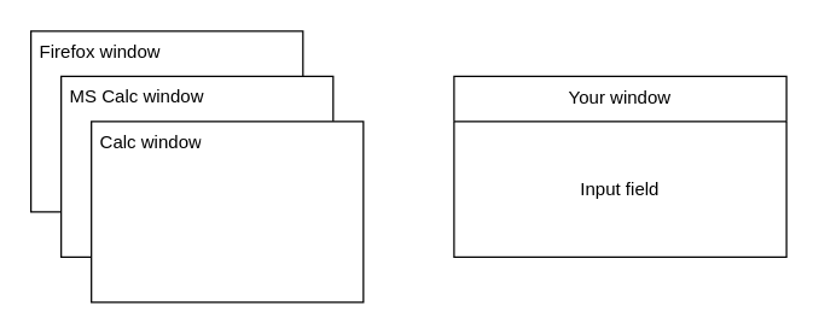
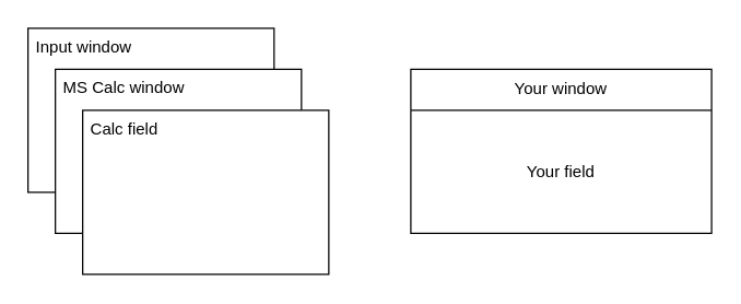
  <mxCell id="0" />
  <mxCell id="1" parent="0" />
  <mxCell id="2" value="" style="verticalLabelPosition=bottom;verticalAlign=top;html=1;shape=mxgraph.basic.rect;fillColor2=none;strokeWidth=1;size=20;indent=5;" parent="1" vertex="1"><mxGeometry x="20" y="20" width="180" height="120" as="geometry" /></mxCell>
- <mxCell id="3" value="Firefox window" style="text;strokeColor=none;fillColor=none;spacingLeft=4;spacingRight=4;overflow=hidden;rotatable=0;points=[[0,0.5],[1,0.5]];portConstraint=eastwest;fontSize=12;whiteSpace=wrap;html=1;" parent="1" vertex="1"><mxGeometry x="20" y="20" width="100" height="20" as="geometry" /></mxCell>
+ <mxCell id="3" value="Input window" style="text;strokeColor=none;fillColor=none;spacingLeft=4;spacingRight=4;overflow=hidden;rotatable=0;points=[[0,0.5],[1,0.5]];portConstraint=eastwest;fontSize=12;whiteSpace=wrap;html=1;" parent="1" vertex="1"><mxGeometry x="20" y="20" width="100" height="20" as="geometry" /></mxCell>
  <mxCell id="4" value="" style="verticalLabelPosition=bottom;verticalAlign=top;html=1;shape=mxgraph.basic.rect;fillColor2=none;strokeWidth=1;size=20;indent=5;" parent="1" vertex="1"><mxGeometry x="40" y="50" width="180" height="120" as="geometry" /></mxCell>
  <mxCell id="5" value="" style="verticalLabelPosition=bottom;verticalAlign=top;html=1;shape=mxgraph.basic.rect;fillColor2=none;strokeWidth=1;size=20;indent=5;" parent="1" vertex="1"><mxGeometry x="60" y="80" width="180" height="120" as="geometry" /></mxCell>
  <mxCell id="6" value="MS Calc window" style="text;strokeColor=none;fillColor=none;spacingLeft=4;spacingRight=4;overflow=hidden;rotatable=0;points=[[0,0.5],[1,0.5]];portConstraint=eastwest;fontSize=12;whiteSpace=wrap;html=1;" parent="1" vertex="1"><mxGeometry x="40" y="50" width="110" height="20" as="geometry" /></mxCell>
- <mxCell id="7" value="Calc window" style="text;strokeColor=none;fillColor=none;spacingLeft=4;spacingRight=4;overflow=hidden;rotatable=0;points=[[0,0.5],[1,0.5]];portConstraint=eastwest;fontSize=12;whiteSpace=wrap;html=1;" parent="1" vertex="1"><mxGeometry x="60" y="80" width="100" height="20" as="geometry" /></mxCell>
+ <mxCell id="7" value="Calc field" style="text;strokeColor=none;fillColor=none;spacingLeft=4;spacingRight=4;overflow=hidden;rotatable=0;points=[[0,0.5],[1,0.5]];portConstraint=eastwest;fontSize=12;whiteSpace=wrap;html=1;" parent="1" vertex="1"><mxGeometry x="60" y="80" width="100" height="20" as="geometry" /></mxCell>
  <mxCell id="8" value="Your window" style="swimlane;fontStyle=0;childLayout=stackLayout;horizontal=1;startSize=30;horizontalStack=0;resizeParent=1;resizeParentMax=0;resizeLast=0;collapsible=1;marginBottom=0;whiteSpace=wrap;html=1;" parent="1" vertex="1"><mxGeometry x="300" y="50" width="220" height="120" as="geometry" /></mxCell>
  <mxCell id="9" value="&amp;nbsp;" style="text;strokeColor=none;fillColor=none;align=left;verticalAlign=middle;spacingLeft=4;spacingRight=4;overflow=hidden;points=[[0,0.5],[1,0.5]];portConstraint=eastwest;rotatable=0;whiteSpace=wrap;html=1;" parent="8" vertex="1"><mxGeometry y="30" width="220" height="30" as="geometry" /></mxCell>
- <mxCell id="10" value="Input field" style="text;strokeColor=none;fillColor=none;align=center;verticalAlign=middle;spacingLeft=4;spacingRight=4;overflow=hidden;points=[[0,0.5],[1,0.5]];portConstraint=eastwest;rotatable=0;whiteSpace=wrap;html=1;" parent="8" vertex="1"><mxGeometry y="60" width="220" height="30" as="geometry" /></mxCell>
+ <mxCell id="10" value="Your field" style="text;strokeColor=none;fillColor=none;align=center;verticalAlign=middle;spacingLeft=4;spacingRight=4;overflow=hidden;points=[[0,0.5],[1,0.5]];portConstraint=eastwest;rotatable=0;whiteSpace=wrap;html=1;" parent="8" vertex="1"><mxGeometry y="60" width="220" height="30" as="geometry" /></mxCell>
  <mxCell id="11" value="&amp;nbsp;" style="text;strokeColor=none;fillColor=none;align=left;verticalAlign=middle;spacingLeft=4;spacingRight=4;overflow=hidden;points=[[0,0.5],[1,0.5]];portConstraint=eastwest;rotatable=0;whiteSpace=wrap;html=1;" parent="8" vertex="1"><mxGeometry y="90" width="220" height="30" as="geometry" /></mxCell>
